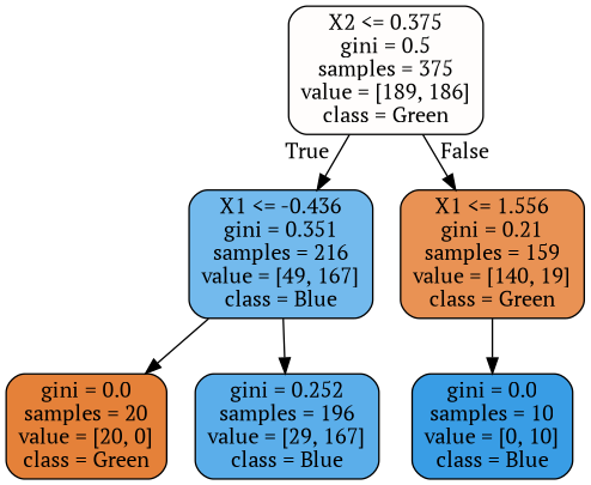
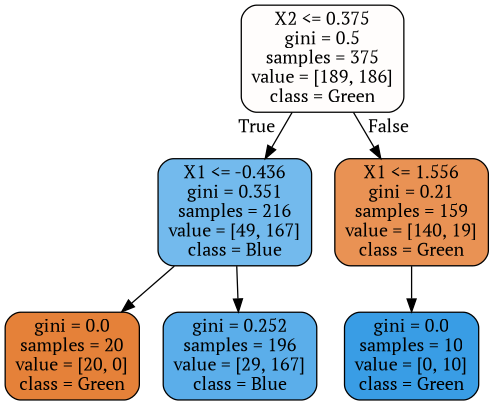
  digraph {
    fontname="PT Serif"
    node [color=black fontname="PT Serif" shape=box style="filled, rounded"]
    edge [fontname="PT Serif"]
    n1 [fillcolor="#fffdfc" label="X2 <= 0.375\ngini = 0.5\nsamples = 375\nvalue = [189, 186]\nclass = Green"]
    n2 [fillcolor="#73baed" label="X1 <= -0.436\ngini = 0.351\nsamples = 216\nvalue = [49, 167]\nclass = Blue"]
    n3 [fillcolor="#e99254" label="X1 <= 1.556\ngini = 0.21\nsamples = 159\nvalue = [140, 19]\nclass = Green"]
    n4 [fillcolor="#e58139" label="gini = 0.0\nsamples = 20\nvalue = [20, 0]\nclass = Green"]
    n5 [fillcolor="#5baeea" label="gini = 0.252\nsamples = 196\nvalue = [29, 167]\nclass = Blue"]
-   n6 [fillcolor="#399de5" label="gini = 0.0\nsamples = 10\nvalue = [0, 10]\nclass = Blue"]
+   n6 [fillcolor="#399de5" label="gini = 0.0\nsamples = 10\nvalue = [0, 10]\nclass = Green"]
    n1 -> n2 [headlabel=True labelangle=45 labeldistance=2.5]
    n1 -> n3 [headlabel=False labelangle=-45 labeldistance=2.5]
    n2 -> n4
    n2 -> n5
    n3 -> n6
  }
